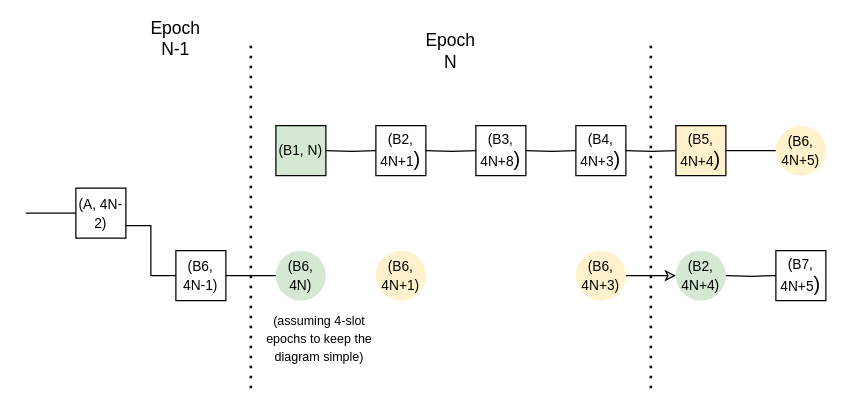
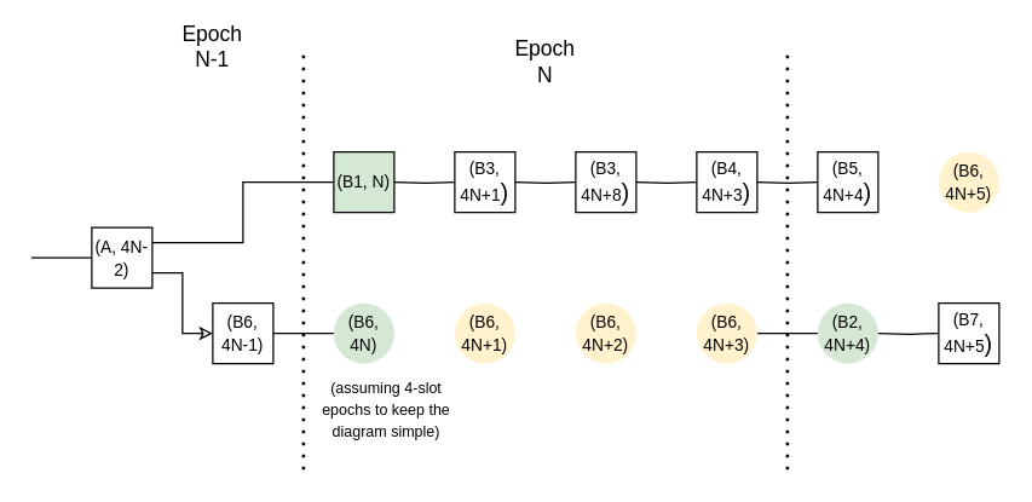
  <mxCell id="0" />
  <mxCell id="1" parent="0" />
  <mxCell id="2" value="" style="endArrow=none;dashed=1;html=1;dashPattern=1 3;strokeWidth=2;" edge="1" parent="1"><mxGeometry width="50" height="50" relative="1" as="geometry"><mxPoint x="200" y="310" as="sourcePoint" /><mxPoint x="200" y="30" as="targetPoint" /></mxGeometry></mxCell>
  <mxCell id="3" style="edgeStyle=orthogonalEdgeStyle;rounded=0;orthogonalLoop=1;jettySize=auto;html=1;exitX=1;exitY=0.5;exitDx=0;exitDy=0;entryX=0;entryY=0.5;entryDx=0;entryDy=0;endArrow=none;endFill=0;" edge="1" parent="1" target="4"><mxGeometry relative="1" as="geometry"><mxPoint x="260" y="120" as="sourcePoint" /></mxGeometry></mxCell>
- <mxCell id="4" value="&lt;div&gt;&lt;font style=&quot;font-size: 11px&quot;&gt;(B2, 4N+1&lt;/font&gt;&lt;font size=&quot;3&quot;&gt;)&lt;br&gt;&lt;/font&gt;&lt;/div&gt;" style="rounded=0;whiteSpace=wrap;html=1;" vertex="1" parent="1"><mxGeometry x="300" y="100" width="40" height="40" as="geometry" /></mxCell>
+ <mxCell id="4" value="&lt;div&gt;&lt;font style=&quot;font-size: 11px&quot;&gt;(B3, 4N+1&lt;/font&gt;&lt;font size=&quot;3&quot;&gt;)&lt;br&gt;&lt;/font&gt;&lt;/div&gt;" style="rounded=0;whiteSpace=wrap;html=1;" vertex="1" parent="1"><mxGeometry x="300" y="100" width="40" height="40" as="geometry" /></mxCell>
  <mxCell id="5" style="edgeStyle=orthogonalEdgeStyle;rounded=0;orthogonalLoop=1;jettySize=auto;html=1;exitX=1;exitY=0.5;exitDx=0;exitDy=0;entryX=0;entryY=0.5;entryDx=0;entryDy=0;endArrow=none;endFill=0;" edge="1" parent="1" target="6"><mxGeometry relative="1" as="geometry"><mxPoint x="420" y="120" as="sourcePoint" /></mxGeometry></mxCell>
  <mxCell id="6" value="&lt;div&gt;&lt;font style=&quot;font-size: 11px&quot;&gt;(B4, 4N+3&lt;/font&gt;&lt;font size=&quot;3&quot;&gt;)&lt;br&gt;&lt;/font&gt;&lt;/div&gt;" style="rounded=0;whiteSpace=wrap;html=1;" vertex="1" parent="1"><mxGeometry x="460" y="100" width="40" height="40" as="geometry" /></mxCell>
  <mxCell id="7" value="" style="endArrow=none;dashed=1;html=1;dashPattern=1 3;strokeWidth=2;" edge="1" parent="1"><mxGeometry width="50" height="50" relative="1" as="geometry"><mxPoint x="520" y="310" as="sourcePoint" /><mxPoint x="520" y="30" as="targetPoint" /></mxGeometry></mxCell>
  <mxCell id="8" value="&lt;font style=&quot;font-size: 14px&quot;&gt;Epoch N-1&lt;br&gt;&lt;/font&gt;" style="text;html=1;strokeColor=none;fillColor=none;align=center;verticalAlign=middle;whiteSpace=wrap;rounded=0;" vertex="1" parent="1"><mxGeometry x="120" y="20" width="40" height="20" as="geometry" /></mxCell>
  <mxCell id="9" value="&lt;font style=&quot;font-size: 14px&quot;&gt;Epoch N&lt;/font&gt;" style="text;html=1;strokeColor=none;fillColor=none;align=center;verticalAlign=middle;whiteSpace=wrap;rounded=0;" vertex="1" parent="1"><mxGeometry x="340" y="30" width="40" height="20" as="geometry" /></mxCell>
  <mxCell id="10" style="edgeStyle=orthogonalEdgeStyle;rounded=0;orthogonalLoop=1;jettySize=auto;html=1;exitX=1;exitY=0.5;exitDx=0;exitDy=0;entryX=0;entryY=0.5;entryDx=0;entryDy=0;endArrow=none;endFill=0;" edge="1" parent="1" target="12"><mxGeometry relative="1" as="geometry"><mxPoint x="500" y="120" as="sourcePoint" /></mxGeometry></mxCell>
- <mxCell id="11" style="edgeStyle=orthogonalEdgeStyle;rounded=0;orthogonalLoop=1;jettySize=auto;html=1;exitX=1;exitY=0.5;exitDx=0;exitDy=0;endArrow=none;endFill=0;" edge="1" parent="1" source="12" target="31"><mxGeometry relative="1" as="geometry" /></mxCell>
- <mxCell id="12" value="&lt;div&gt;&lt;font style=&quot;font-size: 11px&quot;&gt;(B5, 4N+4&lt;/font&gt;&lt;font size=&quot;3&quot;&gt;)&lt;br&gt;&lt;/font&gt;&lt;/div&gt;" style="rounded=0;whiteSpace=wrap;html=1;fillColor=#fff2cc;" vertex="1" parent="1"><mxGeometry x="540" y="100" width="40" height="40" as="geometry" /></mxCell>
+ <mxCell id="12" value="&lt;div&gt;&lt;font style=&quot;font-size: 11px&quot;&gt;(B5, 4N+4&lt;/font&gt;&lt;font size=&quot;3&quot;&gt;)&lt;br&gt;&lt;/font&gt;&lt;/div&gt;" style="rounded=0;whiteSpace=wrap;html=1;" vertex="1" parent="1"><mxGeometry x="540" y="100" width="40" height="40" as="geometry" /></mxCell>
  <mxCell id="13" style="edgeStyle=orthogonalEdgeStyle;rounded=0;orthogonalLoop=1;jettySize=auto;html=1;exitX=0;exitY=0.5;exitDx=0;exitDy=0;endArrow=none;endFill=0;" edge="1" parent="1" source="15"><mxGeometry relative="1" as="geometry"><mxPoint x="20" y="170" as="targetPoint" /></mxGeometry></mxCell>
+ <mxCell id="14" style="edgeStyle=orthogonalEdgeStyle;rounded=0;orthogonalLoop=1;jettySize=auto;html=1;exitX=1;exitY=0.25;exitDx=0;exitDy=0;entryX=0;entryY=0.5;entryDx=0;entryDy=0;endArrow=none;endFill=0;" edge="1" parent="1" source="15" target="17"><mxGeometry relative="1" as="geometry" /></mxCell>
  <mxCell id="15" value="&lt;font style=&quot;font-size: 11px&quot;&gt;(A, 4N-2)&lt;/font&gt;" style="rounded=0;whiteSpace=wrap;html=1;" vertex="1" parent="1"><mxGeometry x="60" y="150" width="40" height="40" as="geometry" /></mxCell>
- <mxCell id="16" style="edgeStyle=orthogonalEdgeStyle;rounded=0;orthogonalLoop=1;jettySize=auto;html=1;exitX=1;exitY=0.75;exitDx=0;exitDy=0;endArrow=none;endFill=0;entryX=0;entryY=0.5;entryDx=0;entryDy=0;" edge="1" parent="1" target="19" source="15"><mxGeometry relative="1" as="geometry"><mxPoint x="100" y="170" as="sourcePoint" /><mxPoint x="110" y="220" as="targetPoint" /></mxGeometry></mxCell>
+ <mxCell id="16" style="edgeStyle=orthogonalEdgeStyle;rounded=0;orthogonalLoop=1;jettySize=auto;html=1;exitX=1;exitY=0.75;exitDx=0;exitDy=0;endArrow=classic;endFill=0;entryX=0;entryY=0.5;entryDx=0;entryDy=0;" edge="1" parent="1" target="19" source="15"><mxGeometry relative="1" as="geometry"><mxPoint x="100" y="170" as="sourcePoint" /><mxPoint x="110" y="220" as="targetPoint" /></mxGeometry></mxCell>
  <mxCell id="17" value="&lt;font style=&quot;font-size: 11px&quot;&gt;(B1, N)&lt;br&gt;&lt;/font&gt;" style="rounded=0;whiteSpace=wrap;html=1;fillColor=#d5e8d4;" vertex="1" parent="1"><mxGeometry x="220" y="100" width="40" height="40" as="geometry" /></mxCell>
  <mxCell id="18" style="edgeStyle=orthogonalEdgeStyle;rounded=0;orthogonalLoop=1;jettySize=auto;html=1;exitX=1;exitY=0.5;exitDx=0;exitDy=0;endArrow=none;endFill=0;" edge="1" parent="1" source="19"><mxGeometry relative="1" as="geometry"><mxPoint x="220" y="220" as="targetPoint" /></mxGeometry></mxCell>
  <mxCell id="19" value="&lt;div&gt;&lt;font style=&quot;font-size: 11px&quot;&gt;(B6,&lt;/font&gt;&lt;/div&gt;&lt;div&gt;&lt;font style=&quot;font-size: 11px&quot;&gt;4N-1)&lt;br&gt;&lt;/font&gt;&lt;/div&gt;" style="rounded=0;whiteSpace=wrap;html=1;" vertex="1" parent="1"><mxGeometry x="140" y="200" width="40" height="40" as="geometry" /></mxCell>
- <mxCell id="20" style="edgeStyle=orthogonalEdgeStyle;rounded=0;orthogonalLoop=1;jettySize=auto;html=1;exitX=1;exitY=0.5;exitDx=0;exitDy=0;endArrow=classic;endFill=0;" edge="1" parent="1" source="27" target="22"><mxGeometry relative="1" as="geometry" /></mxCell>
+ <mxCell id="20" style="edgeStyle=orthogonalEdgeStyle;rounded=0;orthogonalLoop=1;jettySize=auto;html=1;exitX=1;exitY=0.5;exitDx=0;exitDy=0;endArrow=none;endFill=0;" edge="1" parent="1" source="27" target="22"><mxGeometry relative="1" as="geometry" /></mxCell>
  <mxCell id="21" value="&lt;font style=&quot;font-size: 11px&quot;&gt;(B6, 4N)&lt;br&gt;&lt;/font&gt;" style="ellipse;whiteSpace=wrap;html=1;strokeColor=none;fillColor=#D5E8D4;" vertex="1" parent="1"><mxGeometry x="220" y="200" width="40" height="40" as="geometry" /></mxCell>
  <mxCell id="22" value="&lt;font style=&quot;font-size: 11px&quot;&gt;(B2, 4N+4)&lt;br&gt;&lt;/font&gt;" style="ellipse;whiteSpace=wrap;html=1;strokeColor=none;fillColor=#D5E8D4;" vertex="1" parent="1"><mxGeometry x="540" y="200" width="40" height="40" as="geometry" /></mxCell>
  <mxCell id="23" style="edgeStyle=orthogonalEdgeStyle;rounded=0;orthogonalLoop=1;jettySize=auto;html=1;exitX=1;exitY=0.5;exitDx=0;exitDy=0;entryX=0;entryY=0.5;entryDx=0;entryDy=0;endArrow=none;endFill=0;" edge="1" parent="1" target="24"><mxGeometry relative="1" as="geometry"><mxPoint x="580" y="220" as="sourcePoint" /></mxGeometry></mxCell>
  <mxCell id="24" value="&lt;div&gt;&lt;font style=&quot;font-size: 11px&quot;&gt;(B7, 4N+5&lt;/font&gt;&lt;font size=&quot;3&quot;&gt;)&lt;br&gt;&lt;/font&gt;&lt;/div&gt;" style="rounded=0;whiteSpace=wrap;html=1;" vertex="1" parent="1"><mxGeometry x="620" y="200" width="40" height="40" as="geometry" /></mxCell>
  <mxCell id="25" style="edgeStyle=orthogonalEdgeStyle;rounded=0;orthogonalLoop=1;jettySize=auto;html=1;exitX=1;exitY=0.5;exitDx=0;exitDy=0;entryX=0;entryY=0.5;entryDx=0;entryDy=0;endArrow=none;endFill=0;" edge="1" parent="1" target="26"><mxGeometry relative="1" as="geometry"><mxPoint x="340" y="120" as="sourcePoint" /></mxGeometry></mxCell>
  <mxCell id="26" value="&lt;div&gt;&lt;font style=&quot;font-size: 11px&quot;&gt;(B3, 4N+8&lt;/font&gt;&lt;font size=&quot;3&quot;&gt;)&lt;br&gt;&lt;/font&gt;&lt;/div&gt;" style="rounded=0;whiteSpace=wrap;html=1;" vertex="1" parent="1"><mxGeometry x="380" y="100" width="40" height="40" as="geometry" /></mxCell>
  <mxCell id="27" value="&lt;font style=&quot;font-size: 11px&quot;&gt;(B6, 4N+3)&lt;br&gt;&lt;/font&gt;" style="ellipse;whiteSpace=wrap;html=1;strokeColor=none;fillColor=#FFF2CC;" vertex="1" parent="1"><mxGeometry x="460" y="200" width="40" height="40" as="geometry" /></mxCell>
  <mxCell id="28" value="&lt;font style=&quot;font-size: 10px&quot;&gt;(assuming 4-slot epochs to keep the diagram simple)&lt;/font&gt;" style="text;html=1;strokeColor=none;fillColor=none;align=center;verticalAlign=middle;whiteSpace=wrap;rounded=0;" vertex="1" parent="1"><mxGeometry x="200" y="260" width="110" height="20" as="geometry" /></mxCell>
  <mxCell id="29" value="&lt;font style=&quot;font-size: 11px&quot;&gt;(B6, 4N+1)&lt;br&gt;&lt;/font&gt;" style="ellipse;whiteSpace=wrap;html=1;strokeColor=none;fillColor=#FFF2CC;" vertex="1" parent="1"><mxGeometry x="300" y="200" width="40" height="40" as="geometry" /></mxCell>
+ <mxCell id="30" value="&lt;font style=&quot;font-size: 11px&quot;&gt;(B6, 4N+2)&lt;br&gt;&lt;/font&gt;" style="ellipse;whiteSpace=wrap;html=1;strokeColor=none;fillColor=#FFF2CC;" vertex="1" parent="1"><mxGeometry x="380" y="200" width="40" height="40" as="geometry" /></mxCell>
  <mxCell id="31" value="&lt;font style=&quot;font-size: 11px&quot;&gt;(B6, 4N+5)&lt;br&gt;&lt;/font&gt;" style="ellipse;whiteSpace=wrap;html=1;strokeColor=none;fillColor=#FFF2CC;" vertex="1" parent="1"><mxGeometry x="620" y="100" width="40" height="40" as="geometry" /></mxCell>
